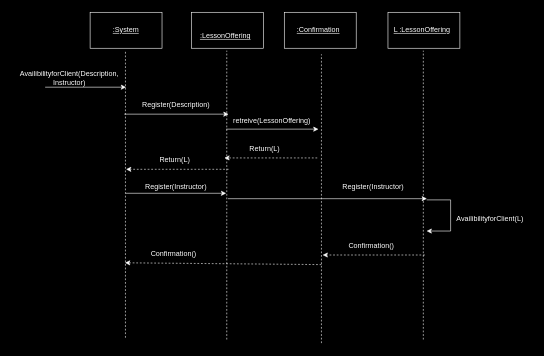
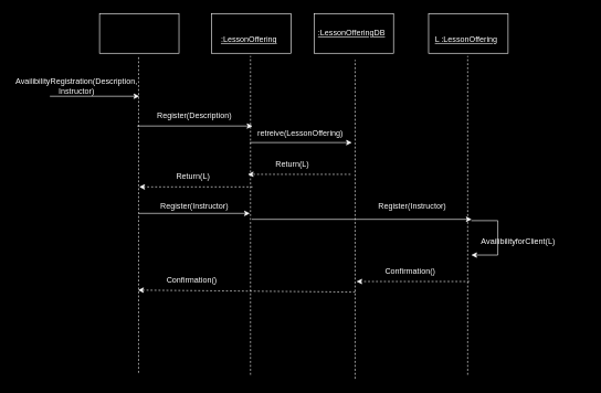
  <mxCell id="0" />
  <mxCell id="1" parent="0" />
  <mxCell id="2" value="" style="endArrow=classic;html=1;rounded=0;strokeColor=#FFFFFF;" edge="1" parent="1"><mxGeometry width="50" height="50" relative="1" as="geometry"><mxPoint x="74" y="145" as="sourcePoint" /><mxPoint x="209" y="145" as="targetPoint" /></mxGeometry></mxCell>
  <mxCell id="3" value="System" style="text;html=1;align=center;verticalAlign=middle;whiteSpace=wrap;rounded=0;" vertex="1" parent="1"><mxGeometry x="109" y="114" width="60" height="30" as="geometry" /></mxCell>
  <mxCell id="4" value="" style="endArrow=none;dashed=1;html=1;rounded=0;strokeColor=#FFFFFF;" edge="1" parent="1"><mxGeometry width="50" height="50" relative="1" as="geometry"><mxPoint x="208" y="563" as="sourcePoint" /><mxPoint x="208" y="84" as="targetPoint" /></mxGeometry></mxCell>
  <mxCell id="5" value="" style="rounded=0;whiteSpace=wrap;html=1;fillColor=#000000;strokeColor=#FFFFFF;" vertex="1" parent="1"><mxGeometry x="149" y="20" width="120" height="60" as="geometry" /></mxCell>
- <mxCell id="6" value="&lt;font color=&quot;#ffffff&quot;&gt;&lt;u&gt;:System&lt;/u&gt;&lt;/font&gt;" style="text;html=1;align=center;verticalAlign=middle;whiteSpace=wrap;rounded=0;" vertex="1" parent="1"><mxGeometry x="179" y="35" width="60" height="30" as="geometry" /></mxCell>
- <mxCell id="7" value="&lt;font color=&quot;#ffffff&quot;&gt;AvailibilityforClient(Description, Instructor)&lt;/font&gt;" style="text;html=1;align=center;verticalAlign=middle;whiteSpace=wrap;rounded=0;" vertex="1" parent="1"><mxGeometry x="20" y="114" width="189" height="30" as="geometry" /></mxCell>
+ <mxCell id="7" value="&lt;font color=&quot;#ffffff&quot;&gt;AvailibilityRegistration(Description, Instructor)&lt;/font&gt;" style="text;html=1;align=center;verticalAlign=middle;whiteSpace=wrap;rounded=0;" vertex="1" parent="1"><mxGeometry x="20" y="114" width="189" height="30" as="geometry" /></mxCell>
  <mxCell id="8" value="" style="endArrow=classic;html=1;rounded=0;strokeColor=#FFFFFF;" edge="1" parent="1"><mxGeometry width="50" height="50" relative="1" as="geometry"><mxPoint x="206" y="190" as="sourcePoint" /><mxPoint x="380" y="190" as="targetPoint" /></mxGeometry></mxCell>
  <mxCell id="9" value="" style="endArrow=none;dashed=1;html=1;rounded=0;strokeColor=#FFFFFF;" edge="1" parent="1"><mxGeometry width="50" height="50" relative="1" as="geometry"><mxPoint x="377" y="566" as="sourcePoint" /><mxPoint x="377" y="84" as="targetPoint" /></mxGeometry></mxCell>
  <mxCell id="10" value="" style="rounded=0;whiteSpace=wrap;html=1;fillColor=#000000;strokeColor=#FFFFFF;" vertex="1" parent="1"><mxGeometry x="318" y="20" width="120" height="60" as="geometry" /></mxCell>
  <mxCell id="11" value="&lt;font color=&quot;#ffffff&quot;&gt;&lt;u&gt;:LessonOffering&lt;/u&gt;&lt;/font&gt;" style="text;html=1;align=center;verticalAlign=middle;whiteSpace=wrap;rounded=0;" vertex="1" parent="1"><mxGeometry x="320" y="45" width="110" height="30" as="geometry" /></mxCell>
  <mxCell id="12" value="&lt;font color=&quot;#ffffff&quot;&gt;Register(Description)&lt;/font&gt;" style="text;html=1;align=center;verticalAlign=middle;whiteSpace=wrap;rounded=0;" vertex="1" parent="1"><mxGeometry x="225" y="159" width="135" height="30" as="geometry" /></mxCell>
  <mxCell id="13" value="" style="endArrow=none;dashed=1;html=1;rounded=0;strokeColor=#FFFFFF;" edge="1" parent="1"><mxGeometry width="50" height="50" relative="1" as="geometry"><mxPoint x="535" y="572" as="sourcePoint" /><mxPoint x="535" y="90" as="targetPoint" /></mxGeometry></mxCell>
  <mxCell id="14" value="" style="rounded=0;whiteSpace=wrap;html=1;fillColor=#000000;strokeColor=#FFFFFF;" vertex="1" parent="1"><mxGeometry x="473" y="20" width="120" height="60" as="geometry" /></mxCell>
- <mxCell id="15" value="&lt;font color=&quot;#ffffff&quot;&gt;&lt;u&gt;:Confirmation&lt;/u&gt;&lt;/font&gt;" style="text;html=1;align=center;verticalAlign=middle;whiteSpace=wrap;rounded=0;" vertex="1" parent="1"><mxGeometry x="475" y="35" width="110" height="30" as="geometry" /></mxCell>
+ <mxCell id="15" value="&lt;font color=&quot;#ffffff&quot;&gt;&lt;u&gt;:LessonOfferingDB&lt;/u&gt;&lt;/font&gt;" style="text;html=1;align=center;verticalAlign=middle;whiteSpace=wrap;rounded=0;" vertex="1" parent="1"><mxGeometry x="475" y="35" width="110" height="30" as="geometry" /></mxCell>
  <mxCell id="16" value="" style="endArrow=classic;html=1;rounded=0;strokeColor=#FFFFFF;" edge="1" parent="1"><mxGeometry width="50" height="50" relative="1" as="geometry"><mxPoint x="376" y="215" as="sourcePoint" /><mxPoint x="530" y="215" as="targetPoint" /></mxGeometry></mxCell>
  <mxCell id="17" value="&lt;font color=&quot;#ffffff&quot;&gt;retreive(LessonOffering)&lt;/font&gt;" style="text;html=1;align=center;verticalAlign=middle;whiteSpace=wrap;rounded=0;" vertex="1" parent="1"><mxGeometry x="385" y="187" width="135" height="30" as="geometry" /></mxCell>
  <mxCell id="18" value="" style="endArrow=classic;html=1;rounded=0;strokeColor=#FFFFFF;entryX=0;entryY=1;entryDx=0;entryDy=0;dashed=1;" edge="1" parent="1" target="19"><mxGeometry width="50" height="50" relative="1" as="geometry"><mxPoint x="528" y="263" as="sourcePoint" /><mxPoint x="210" y="277" as="targetPoint" /></mxGeometry></mxCell>
  <mxCell id="19" value="&lt;font color=&quot;#ffffff&quot;&gt;Return(L)&lt;/font&gt;" style="text;html=1;align=center;verticalAlign=middle;whiteSpace=wrap;rounded=0;" vertex="1" parent="1"><mxGeometry x="373" y="233" width="135" height="30" as="geometry" /></mxCell>
  <mxCell id="20" value="" style="endArrow=classic;html=1;rounded=0;strokeColor=#FFFFFF;" edge="1" parent="1"><mxGeometry width="50" height="50" relative="1" as="geometry"><mxPoint x="710.5" y="333" as="sourcePoint" /><mxPoint x="710.5" y="385" as="targetPoint" /><Array as="points"><mxPoint x="750.5" y="333" /><mxPoint x="750.5" y="385" /></Array></mxGeometry></mxCell>
- <mxCell id="21" value="&lt;font color=&quot;#ffffff&quot;&gt;AvailibilityforClient(L)&lt;/font&gt;" style="text;html=1;align=center;verticalAlign=middle;whiteSpace=wrap;rounded=0;" vertex="1" parent="1"><mxGeometry x="749" y="349" width="135" height="30" as="geometry" /></mxCell>
+ <mxCell id="21" value="&lt;font color=&quot;#ffffff&quot;&gt;AvailibilityforClient(L)&lt;/font&gt;" style="text;html=1;align=center;verticalAlign=middle;whiteSpace=wrap;rounded=0;" vertex="1" parent="1"><mxGeometry x="714" y="349" width="135" height="30" as="geometry" /></mxCell>
  <mxCell id="22" value="" style="endArrow=classic;html=1;rounded=0;strokeColor=#FFFFFF;dashed=1;" edge="1" parent="1"><mxGeometry width="50" height="50" relative="1" as="geometry"><mxPoint x="707.5" y="425" as="sourcePoint" /><mxPoint x="537" y="425" as="targetPoint" /></mxGeometry></mxCell>
  <mxCell id="23" value="&lt;font color=&quot;#ffffff&quot;&gt;Confirmation()&lt;/font&gt;" style="text;html=1;align=center;verticalAlign=middle;whiteSpace=wrap;rounded=0;" vertex="1" parent="1"><mxGeometry x="550.5" y="395" width="135" height="30" as="geometry" /></mxCell>
  <mxCell id="24" value="" style="endArrow=classic;html=1;rounded=0;strokeColor=#FFFFFF;dashed=1;" edge="1" parent="1"><mxGeometry width="50" height="50" relative="1" as="geometry"><mxPoint x="380" y="282" as="sourcePoint" /><mxPoint x="209" y="282" as="targetPoint" /></mxGeometry></mxCell>
  <mxCell id="25" value="&lt;font color=&quot;#ffffff&quot;&gt;Return(L)&lt;/font&gt;" style="text;html=1;align=center;verticalAlign=middle;whiteSpace=wrap;rounded=0;" vertex="1" parent="1"><mxGeometry x="223" y="252" width="135" height="30" as="geometry" /></mxCell>
  <mxCell id="26" value="" style="endArrow=classic;html=1;rounded=0;strokeColor=#FFFFFF;" edge="1" parent="1"><mxGeometry width="50" height="50" relative="1" as="geometry"><mxPoint x="379" y="331" as="sourcePoint" /><mxPoint x="711" y="331" as="targetPoint" /></mxGeometry></mxCell>
  <mxCell id="27" value="&lt;font color=&quot;#ffffff&quot;&gt;Register(Instructor)&lt;/font&gt;" style="text;html=1;align=center;verticalAlign=middle;whiteSpace=wrap;rounded=0;" vertex="1" parent="1"><mxGeometry x="554" y="297" width="135" height="30" as="geometry" /></mxCell>
  <mxCell id="28" value="" style="endArrow=none;dashed=1;html=1;rounded=0;strokeColor=#FFFFFF;" edge="1" parent="1"><mxGeometry width="50" height="50" relative="1" as="geometry"><mxPoint x="705" y="566" as="sourcePoint" /><mxPoint x="705" y="84" as="targetPoint" /></mxGeometry></mxCell>
  <mxCell id="29" value="" style="rounded=0;whiteSpace=wrap;html=1;fillColor=#000000;strokeColor=#FFFFFF;" vertex="1" parent="1"><mxGeometry x="646" y="20" width="120" height="60" as="geometry" /></mxCell>
- <mxCell id="30" value="&lt;font color=&quot;#ffffff&quot;&gt;&lt;u&gt;L :LessonOffering&lt;/u&gt;&lt;/font&gt;" style="text;html=1;align=center;verticalAlign=middle;whiteSpace=wrap;rounded=0;" vertex="1" parent="1"><mxGeometry x="648" y="35" width="110" height="30" as="geometry" /></mxCell>
+ <mxCell id="30" value="&lt;font color=&quot;#ffffff&quot;&gt;&lt;u&gt;L :LessonOffering&lt;/u&gt;&lt;/font&gt;" style="text;html=1;align=center;verticalAlign=middle;whiteSpace=wrap;rounded=0;" vertex="1" parent="1"><mxGeometry x="648" y="45" width="110" height="30" as="geometry" /></mxCell>
  <mxCell id="31" value="" style="endArrow=classic;html=1;rounded=0;strokeColor=#FFFFFF;" edge="1" parent="1"><mxGeometry width="50" height="50" relative="1" as="geometry"><mxPoint x="208.5" y="322" as="sourcePoint" /><mxPoint x="376" y="322" as="targetPoint" /></mxGeometry></mxCell>
  <mxCell id="32" value="&lt;font color=&quot;#ffffff&quot;&gt;Register(Instructor)&lt;/font&gt;" style="text;html=1;align=center;verticalAlign=middle;whiteSpace=wrap;rounded=0;" vertex="1" parent="1"><mxGeometry x="225" y="297" width="135" height="30" as="geometry" /></mxCell>
  <mxCell id="33" value="" style="endArrow=classic;html=1;rounded=0;strokeColor=#FFFFFF;dashed=1;" edge="1" parent="1"><mxGeometry width="50" height="50" relative="1" as="geometry"><mxPoint x="535" y="441" as="sourcePoint" /><mxPoint x="207.25" y="438" as="targetPoint" /></mxGeometry></mxCell>
  <mxCell id="34" value="&lt;font color=&quot;#ffffff&quot;&gt;Confirmation()&lt;/font&gt;" style="text;html=1;align=center;verticalAlign=middle;whiteSpace=wrap;rounded=0;" vertex="1" parent="1"><mxGeometry x="220.75" y="408" width="135" height="30" as="geometry" /></mxCell>
